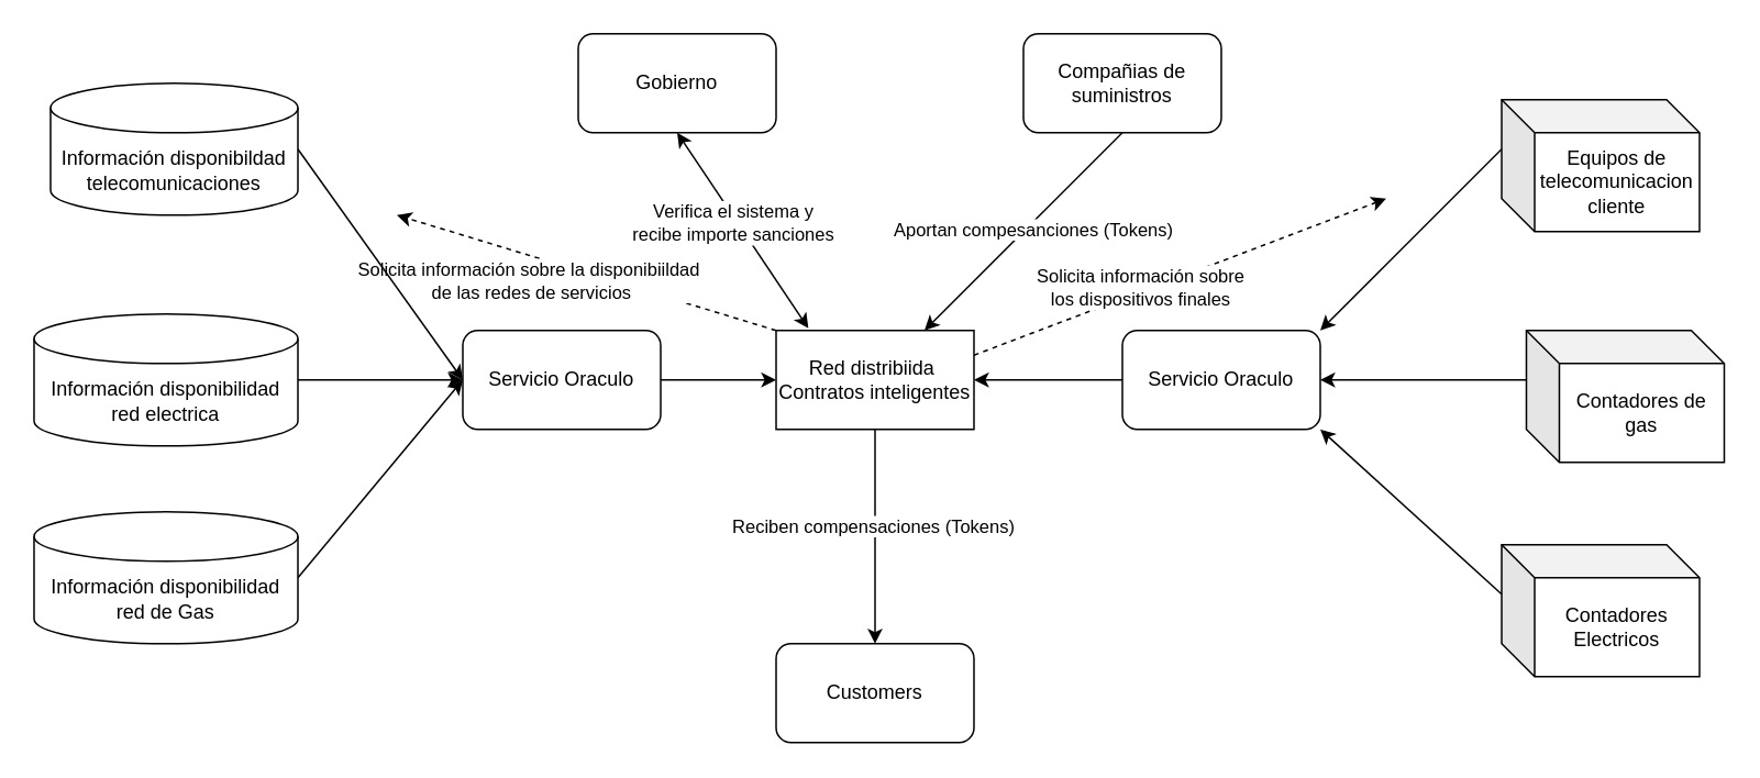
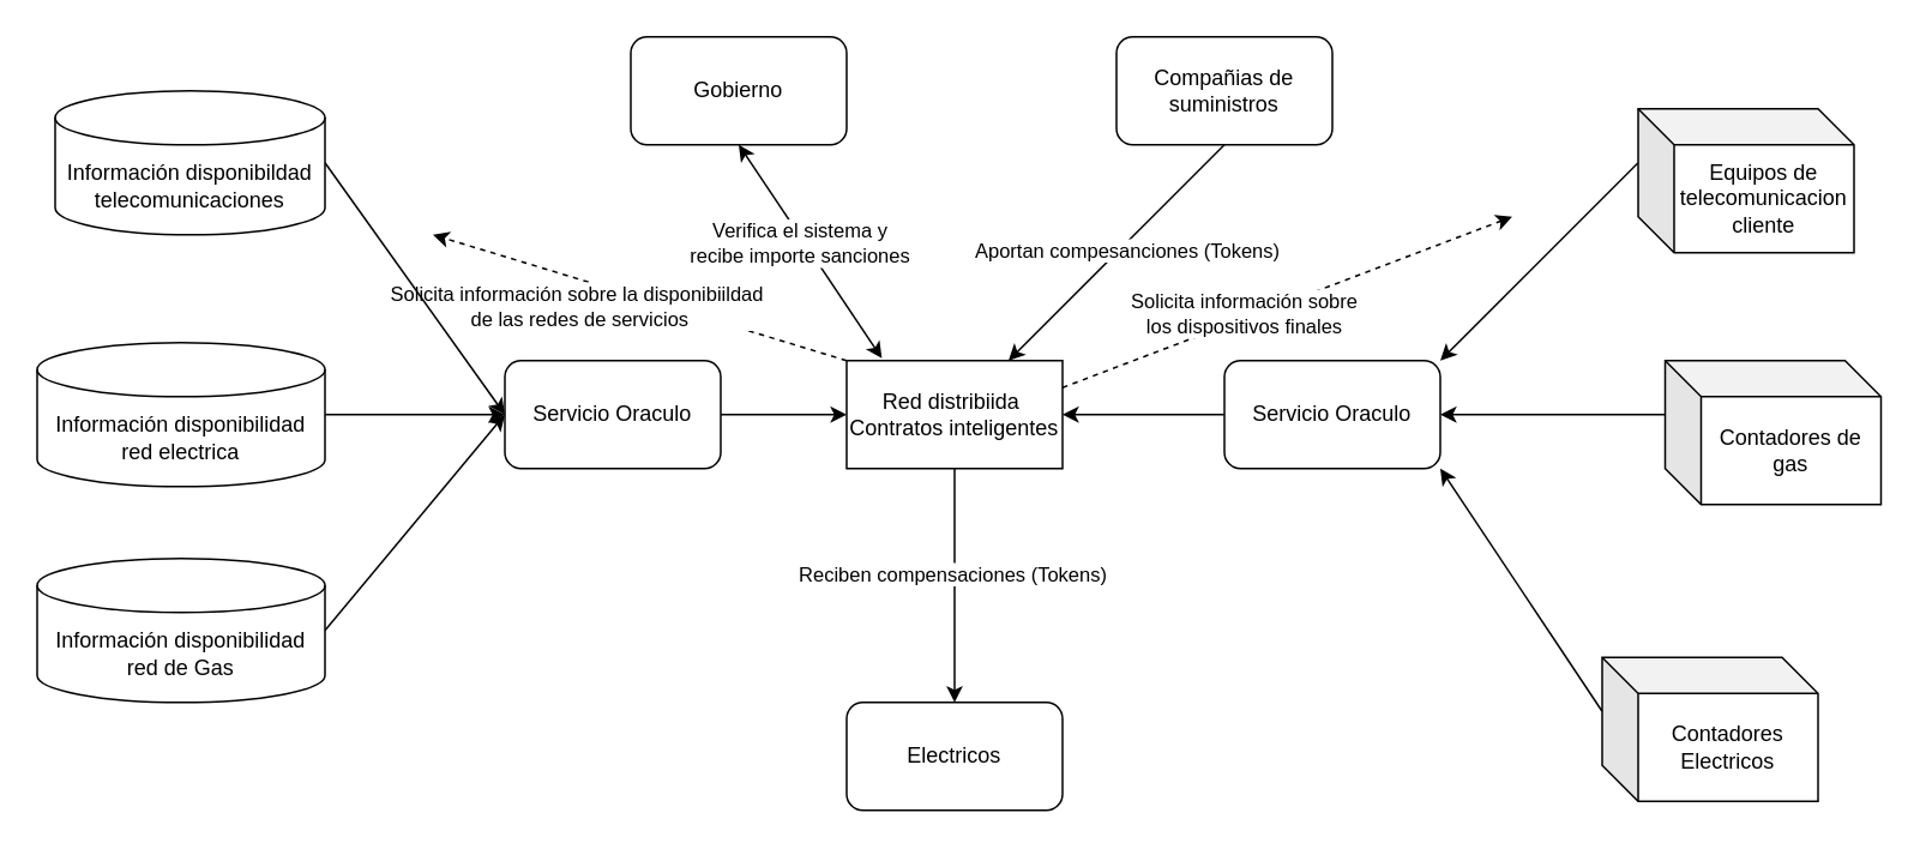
  <mxCell id="0" />
  <mxCell id="1" parent="0" />
  <mxCell id="2" style="edgeStyle=orthogonalEdgeStyle;rounded=0;orthogonalLoop=1;jettySize=auto;html=1;exitX=0.5;exitY=1;exitDx=0;exitDy=0;entryX=0.5;entryY=0;entryDx=0;entryDy=0;" edge="1" parent="1" source="6" target="9"><mxGeometry relative="1" as="geometry" /></mxCell>
  <mxCell id="3" value="Reciben compensaciones (Tokens)" style="edgeLabel;html=1;align=center;verticalAlign=middle;resizable=0;points=[];" vertex="1" connectable="0" parent="2"><mxGeometry x="-0.115" y="-2" relative="1" as="geometry"><mxPoint as="offset" /></mxGeometry></mxCell>
  <mxCell id="4" style="rounded=0;orthogonalLoop=1;jettySize=auto;html=1;exitX=0;exitY=0;exitDx=0;exitDy=0;dashed=1;" edge="1" parent="1" source="6"><mxGeometry relative="1" as="geometry"><mxPoint x="240" y="130" as="targetPoint" /></mxGeometry></mxCell>
  <mxCell id="5" value="Solicita información sobre la disponibiildad&lt;br&gt;&amp;nbsp;de las redes de servicios" style="edgeLabel;html=1;align=center;verticalAlign=middle;resizable=0;points=[];" vertex="1" connectable="0" parent="4"><mxGeometry x="0.155" y="-2" relative="1" as="geometry"><mxPoint x="-18" y="12" as="offset" /></mxGeometry></mxCell>
  <mxCell id="6" value="Red distribiida&amp;nbsp;&lt;br&gt;Contratos inteligentes" style="whiteSpace=wrap;html=1;rounded=0;" vertex="1" parent="1"><mxGeometry x="470" y="200" width="120" height="60" as="geometry" /></mxCell>
  <mxCell id="7" style="edgeStyle=orthogonalEdgeStyle;rounded=0;orthogonalLoop=1;jettySize=auto;html=1;exitX=1;exitY=0.5;exitDx=0;exitDy=0;entryX=0;entryY=0.5;entryDx=0;entryDy=0;" edge="1" parent="1" source="8" target="6"><mxGeometry relative="1" as="geometry" /></mxCell>
  <mxCell id="8" value="Servicio Oraculo" style="rounded=1;whiteSpace=wrap;html=1;" vertex="1" parent="1"><mxGeometry x="280" y="200" width="120" height="60" as="geometry" /></mxCell>
- <mxCell id="9" value="Customers" style="rounded=1;whiteSpace=wrap;html=1;" vertex="1" parent="1"><mxGeometry x="470" y="390" width="120" height="60" as="geometry" /></mxCell>
+ <mxCell id="9" value="Electricos" style="rounded=1;whiteSpace=wrap;html=1;" vertex="1" parent="1"><mxGeometry x="470" y="390" width="120" height="60" as="geometry" /></mxCell>
  <mxCell id="10" style="edgeStyle=orthogonalEdgeStyle;rounded=0;orthogonalLoop=1;jettySize=auto;html=1;exitX=1;exitY=0.5;exitDx=0;exitDy=0;exitPerimeter=0;entryX=0;entryY=0.5;entryDx=0;entryDy=0;" edge="1" parent="1" source="11" target="8"><mxGeometry relative="1" as="geometry" /></mxCell>
  <mxCell id="11" value="Información disponibilidad red electrica" style="shape=cylinder3;whiteSpace=wrap;html=1;boundedLbl=1;backgroundOutline=1;size=15;" vertex="1" parent="1"><mxGeometry x="20" y="190" width="160" height="80" as="geometry" /></mxCell>
  <mxCell id="12" style="rounded=0;orthogonalLoop=1;jettySize=auto;html=1;exitX=1;exitY=0.5;exitDx=0;exitDy=0;exitPerimeter=0;" edge="1" parent="1" source="13"><mxGeometry relative="1" as="geometry"><mxPoint x="280" y="230" as="targetPoint" /></mxGeometry></mxCell>
  <mxCell id="13" value="Información disponibilidad red de Gas" style="shape=cylinder3;whiteSpace=wrap;html=1;boundedLbl=1;backgroundOutline=1;size=15;" vertex="1" parent="1"><mxGeometry x="20" y="310" width="160" height="80" as="geometry" /></mxCell>
  <mxCell id="14" style="rounded=0;orthogonalLoop=1;jettySize=auto;html=1;exitX=1;exitY=0.5;exitDx=0;exitDy=0;exitPerimeter=0;entryX=0;entryY=0.5;entryDx=0;entryDy=0;" edge="1" parent="1" source="15" target="8"><mxGeometry relative="1" as="geometry" /></mxCell>
  <mxCell id="15" value="Información disponibildad telecomunicaciones" style="shape=cylinder3;whiteSpace=wrap;html=1;boundedLbl=1;backgroundOutline=1;size=15;" vertex="1" parent="1"><mxGeometry x="30" y="50" width="150" height="80" as="geometry" /></mxCell>
  <mxCell id="16" style="rounded=0;orthogonalLoop=1;jettySize=auto;html=1;exitX=0.5;exitY=1;exitDx=0;exitDy=0;entryX=0.163;entryY=-0.022;entryDx=0;entryDy=0;entryPerimeter=0;startArrow=classic;startFill=1;" edge="1" parent="1" source="18" target="6"><mxGeometry relative="1" as="geometry"><mxPoint x="520.118" y="190" as="targetPoint" /></mxGeometry></mxCell>
  <mxCell id="17" value="Verifica el sistema y&lt;br&gt;&amp;nbsp;recibe importe sanciones&amp;nbsp;" style="edgeLabel;html=1;align=center;verticalAlign=middle;resizable=0;points=[];" vertex="1" connectable="0" parent="16"><mxGeometry x="-0.11" y="-2" relative="1" as="geometry"><mxPoint as="offset" /></mxGeometry></mxCell>
  <mxCell id="18" value="Gobierno" style="rounded=1;whiteSpace=wrap;html=1;" vertex="1" parent="1"><mxGeometry x="350" y="20" width="120" height="60" as="geometry" /></mxCell>
  <mxCell id="19" style="rounded=0;orthogonalLoop=1;jettySize=auto;html=1;exitX=0.5;exitY=1;exitDx=0;exitDy=0;entryX=0.75;entryY=0;entryDx=0;entryDy=0;" edge="1" parent="1" source="21" target="6"><mxGeometry relative="1" as="geometry" /></mxCell>
  <mxCell id="20" value="Aportan compesanciones (Tokens)" style="edgeLabel;html=1;align=center;verticalAlign=middle;resizable=0;points=[];" vertex="1" connectable="0" parent="19"><mxGeometry x="-0.061" y="3" relative="1" as="geometry"><mxPoint as="offset" /></mxGeometry></mxCell>
  <mxCell id="21" value="Compañias de suministros" style="rounded=1;whiteSpace=wrap;html=1;" vertex="1" parent="1"><mxGeometry x="620" y="20" width="120" height="60" as="geometry" /></mxCell>
  <mxCell id="22" style="edgeStyle=orthogonalEdgeStyle;rounded=0;orthogonalLoop=1;jettySize=auto;html=1;exitX=0;exitY=0.5;exitDx=0;exitDy=0;entryX=1;entryY=0.5;entryDx=0;entryDy=0;" edge="1" parent="1" source="23" target="6"><mxGeometry relative="1" as="geometry" /></mxCell>
  <mxCell id="23" value="Servicio Oraculo" style="rounded=1;whiteSpace=wrap;html=1;" vertex="1" parent="1"><mxGeometry x="680" y="200" width="120" height="60" as="geometry" /></mxCell>
  <mxCell id="24" style="rounded=0;orthogonalLoop=1;jettySize=auto;html=1;exitX=0;exitY=0;exitDx=0;exitDy=30;exitPerimeter=0;entryX=1;entryY=0;entryDx=0;entryDy=0;" edge="1" parent="1" source="25" target="23"><mxGeometry relative="1" as="geometry" /></mxCell>
  <mxCell id="25" value="Equipos de telecomunicacion cliente" style="shape=cube;whiteSpace=wrap;html=1;boundedLbl=1;backgroundOutline=1;darkOpacity=0.05;darkOpacity2=0.1;" vertex="1" parent="1"><mxGeometry x="910" y="60" width="120" height="80" as="geometry" /></mxCell>
  <mxCell id="26" style="rounded=0;orthogonalLoop=1;jettySize=auto;html=1;exitX=0;exitY=0;exitDx=0;exitDy=30;exitPerimeter=0;entryX=1;entryY=1;entryDx=0;entryDy=0;endArrow=classic;endFill=1;" edge="1" parent="1" source="27" target="23"><mxGeometry relative="1" as="geometry" /></mxCell>
- <mxCell id="27" value="Contadores Electricos" style="shape=cube;whiteSpace=wrap;html=1;boundedLbl=1;backgroundOutline=1;darkOpacity=0.05;darkOpacity2=0.1;" vertex="1" parent="1"><mxGeometry x="910" y="330" width="120" height="80" as="geometry" /></mxCell>
+ <mxCell id="27" value="Contadores Electricos" style="shape=cube;whiteSpace=wrap;html=1;boundedLbl=1;backgroundOutline=1;darkOpacity=0.05;darkOpacity2=0.1;" vertex="1" parent="1"><mxGeometry x="890" y="365" width="120" height="80" as="geometry" /></mxCell>
  <mxCell id="28" style="edgeStyle=orthogonalEdgeStyle;rounded=0;orthogonalLoop=1;jettySize=auto;html=1;exitX=0;exitY=0;exitDx=0;exitDy=30;exitPerimeter=0;" edge="1" parent="1" source="29" target="23"><mxGeometry relative="1" as="geometry" /></mxCell>
  <mxCell id="29" value="Contadores de gas" style="shape=cube;whiteSpace=wrap;html=1;boundedLbl=1;backgroundOutline=1;darkOpacity=0.05;darkOpacity2=0.1;" vertex="1" parent="1"><mxGeometry x="925" y="200" width="120" height="80" as="geometry" /></mxCell>
  <mxCell id="30" style="rounded=0;orthogonalLoop=1;jettySize=auto;html=1;exitX=1;exitY=0.25;exitDx=0;exitDy=0;dashed=1;" edge="1" parent="1" source="6"><mxGeometry relative="1" as="geometry"><mxPoint x="840" y="120" as="targetPoint" /><mxPoint x="480" y="210" as="sourcePoint" /></mxGeometry></mxCell>
  <mxCell id="31" value="Solicita información sobre &lt;br&gt;los dispositivos finales" style="edgeLabel;html=1;align=center;verticalAlign=middle;resizable=0;points=[];" vertex="1" connectable="0" parent="30"><mxGeometry x="-0.195" y="3" relative="1" as="geometry"><mxPoint x="1" as="offset" /></mxGeometry></mxCell>
